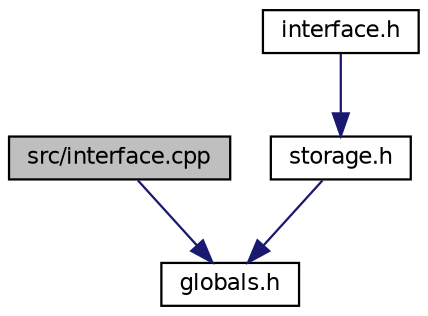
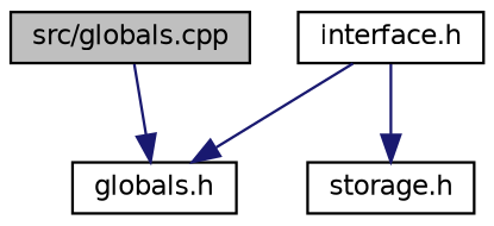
  digraph {
    node [color=black fillcolor=white fontname=Helvetica fontsize=10 shape=record style=filled]
    edge [color=midnightblue fontname=Helvetica fontsize=10 labelfontname=Helvetica labelfontsize=10 style=solid]
-   n1 [fillcolor=grey75 fontcolor=black height=0.2 label="src/interface.cpp" width=0.4]
+   n1 [fillcolor=grey75 fontcolor=black height=0.2 label="src/globals.cpp" width=0.4]
    n2 [height=0.2 label="globals.h" width=0.4]
    n3 [height=0.2 label="interface.h" width=0.4]
    n4 [height=0.2 label="storage.h" width=0.4]
    n1 -> n2
    n3 -> n4
-   n4 -> n2
+   n3 -> n2
  }
